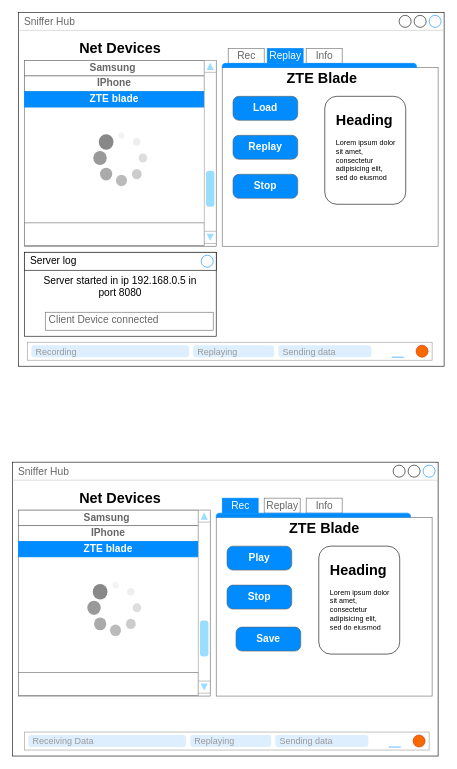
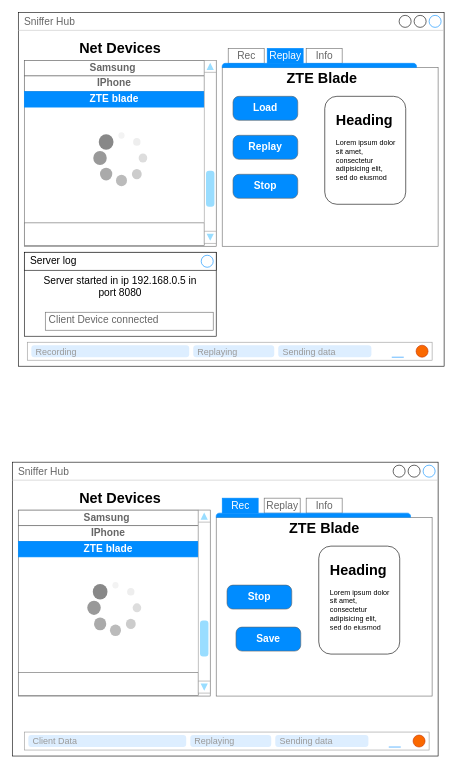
  <mxCell id="0" />
  <mxCell id="1" parent="0" />
  <mxCell id="2" value="Sniffer Hub" style="strokeWidth=1;shadow=0;dashed=0;align=center;html=1;shape=mxgraph.mockup.containers.window;align=left;verticalAlign=top;spacingLeft=8;strokeColor2=#008cff;strokeColor3=#c4c4c4;fontColor=#666666;mainText=;fontSize=17;labelBackgroundColor=none;whiteSpace=wrap;" parent="1" vertex="1"><mxGeometry x="30" y="20" width="710" height="590" as="geometry" /></mxCell>
  <mxCell id="3" value="" style="strokeWidth=1;shadow=0;dashed=0;align=center;html=1;shape=mxgraph.mockup.containers.rrect;rSize=0;strokeColor=#666666;" parent="1" vertex="1"><mxGeometry x="40" y="100" width="320" height="310" as="geometry" /></mxCell>
  <mxCell id="4" value="Samsung&amp;nbsp;" style="strokeColor=inherit;fillColor=inherit;gradientColor=inherit;strokeWidth=1;shadow=0;dashed=0;align=center;html=1;shape=mxgraph.mockup.containers.rrect;rSize=0;fontSize=17;fontColor=#666666;fontStyle=1;resizeWidth=1;whiteSpace=wrap;" parent="3" vertex="1"><mxGeometry width="300" height="26" relative="1" as="geometry" /></mxCell>
  <mxCell id="5" value="IPhone" style="strokeColor=inherit;fillColor=inherit;gradientColor=inherit;strokeWidth=1;shadow=0;dashed=0;align=center;html=1;shape=mxgraph.mockup.containers.rrect;rSize=0;fontSize=17;fontColor=#666666;fontStyle=1;resizeWidth=1;whiteSpace=wrap;" parent="3" vertex="1"><mxGeometry width="300" height="26" relative="1" as="geometry"><mxPoint y="26" as="offset" /></mxGeometry></mxCell>
  <mxCell id="6" value="ZTE blade" style="strokeWidth=1;shadow=0;dashed=0;align=center;html=1;shape=mxgraph.mockup.containers.rrect;rSize=0;fontSize=17;fontColor=#ffffff;fontStyle=1;fillColor=#008cff;strokeColor=#008cff;resizeWidth=1;whiteSpace=wrap;" parent="3" vertex="1"><mxGeometry width="300" height="26" relative="1" as="geometry"><mxPoint y="52" as="offset" /></mxGeometry></mxCell>
  <mxCell id="7" value="" style="strokeColor=inherit;fillColor=inherit;gradientColor=inherit;strokeWidth=1;shadow=0;dashed=0;align=center;html=1;shape=mxgraph.mockup.containers.rrect;rSize=0;fontSize=17;fontColor=#666666;fontStyle=1;resizeWidth=1;whiteSpace=wrap;" parent="3" vertex="1"><mxGeometry y="1" width="300" height="38" relative="1" as="geometry"><mxPoint y="-39" as="offset" /></mxGeometry></mxCell>
  <mxCell id="8" value="" style="verticalLabelPosition=bottom;shadow=0;dashed=0;align=center;html=1;verticalAlign=top;strokeWidth=1;shape=mxgraph.mockup.misc.loading_circle_1;pointerEvents=1" parent="3" vertex="1"><mxGeometry x="115" y="120" width="90" height="90" as="geometry" /></mxCell>
  <mxCell id="9" value="" style="verticalLabelPosition=bottom;shadow=0;dashed=0;align=center;html=1;verticalAlign=top;strokeWidth=1;shape=mxgraph.mockup.navigation.scrollBar;strokeColor=#999999;barPos=20;fillColor2=#99ddff;strokeColor2=none;direction=north;" parent="3" vertex="1"><mxGeometry x="300" width="20" height="305" as="geometry" /></mxCell>
  <mxCell id="10" value="&lt;h1&gt;&lt;b&gt;Net Devices&lt;/b&gt;&lt;/h1&gt;" style="text;html=1;strokeColor=none;fillColor=none;align=center;verticalAlign=middle;whiteSpace=wrap;rounded=0;" parent="1" vertex="1"><mxGeometry x="85" y="65" width="230" height="30" as="geometry" /></mxCell>
  <mxCell id="11" value="" style="strokeWidth=1;shadow=0;dashed=0;align=center;html=1;shape=mxgraph.mockup.containers.marginRect2;rectMarginTop=32;strokeColor=#666666;gradientColor=none;whiteSpace=wrap;" parent="1" vertex="1"><mxGeometry x="370" y="80" width="360" height="330" as="geometry" /></mxCell>
  <mxCell id="12" value="Rec" style="strokeColor=inherit;fillColor=inherit;gradientColor=inherit;strokeWidth=1;shadow=0;dashed=0;align=center;html=1;shape=mxgraph.mockup.containers.rrect;rSize=0;fontSize=17;fontColor=#666666;gradientColor=none;" parent="11" vertex="1"><mxGeometry width="60" height="25" relative="1" as="geometry"><mxPoint x="10" as="offset" /></mxGeometry></mxCell>
  <mxCell id="13" value="Replay" style="strokeWidth=1;shadow=0;dashed=0;align=center;html=1;shape=mxgraph.mockup.containers.rrect;rSize=0;fontSize=17;fontColor=#ffffff;strokeColor=#008cff;fillColor=#008cff;" parent="11" vertex="1"><mxGeometry width="60" height="25" relative="1" as="geometry"><mxPoint x="75" as="offset" /></mxGeometry></mxCell>
  <mxCell id="14" value="Info" style="strokeColor=inherit;fillColor=inherit;gradientColor=inherit;strokeWidth=1;shadow=0;dashed=0;align=center;html=1;shape=mxgraph.mockup.containers.rrect;rSize=0;fontSize=17;fontColor=#666666;gradientColor=none;" parent="11" vertex="1"><mxGeometry width="60" height="25" relative="1" as="geometry"><mxPoint x="140" as="offset" /></mxGeometry></mxCell>
  <mxCell id="15" value="" style="strokeWidth=1;shadow=0;dashed=0;align=center;html=1;shape=mxgraph.mockup.containers.topButton;rSize=5;strokeColor=#008cff;fillColor=#008cff;gradientColor=none;resizeWidth=1;movable=0;deletable=1;" parent="11" vertex="1"><mxGeometry width="324" height="7" relative="1" as="geometry"><mxPoint y="25" as="offset" /></mxGeometry></mxCell>
  <mxCell id="16" value="Replay" style="strokeWidth=1;shadow=0;dashed=0;align=center;html=1;shape=mxgraph.mockup.buttons.button;strokeColor=#666666;fontColor=#ffffff;mainText=;buttonStyle=round;fontSize=17;fontStyle=1;fillColor=#008cff;whiteSpace=wrap;" parent="11" vertex="1"><mxGeometry x="18" y="145" width="108" height="40" as="geometry" /></mxCell>
  <mxCell id="17" value="Stop" style="strokeWidth=1;shadow=0;dashed=0;align=center;html=1;shape=mxgraph.mockup.buttons.button;strokeColor=#666666;fontColor=#ffffff;mainText=;buttonStyle=round;fontSize=17;fontStyle=1;fillColor=#008cff;whiteSpace=wrap;" parent="11" vertex="1"><mxGeometry x="18" y="210" width="108" height="40" as="geometry" /></mxCell>
  <mxCell id="18" value="Load" style="strokeWidth=1;shadow=0;dashed=0;align=center;html=1;shape=mxgraph.mockup.buttons.button;strokeColor=#666666;fontColor=#ffffff;mainText=;buttonStyle=round;fontSize=17;fontStyle=1;fillColor=#008cff;whiteSpace=wrap;" parent="11" vertex="1"><mxGeometry x="18" y="80" width="108" height="40" as="geometry" /></mxCell>
  <mxCell id="19" value="" style="rounded=1;whiteSpace=wrap;html=1;" parent="11" vertex="1"><mxGeometry x="171" y="80" width="135" height="180" as="geometry" /></mxCell>
  <mxCell id="20" value="&lt;h1&gt;Heading&lt;/h1&gt;&lt;p&gt;Lorem ipsum dolor sit amet, consectetur adipisicing elit, sed do eiusmod tempor incididunt ut labore et dolore magna aliqua.&lt;/p&gt;" style="text;html=1;strokeColor=none;fillColor=none;spacing=5;spacingTop=-20;whiteSpace=wrap;overflow=hidden;rounded=0;" parent="11" vertex="1"><mxGeometry x="184.5" y="100" width="108" height="120" as="geometry" /></mxCell>
  <mxCell id="21" value="ZTE Blade" style="text;strokeColor=none;fillColor=none;html=1;fontSize=24;fontStyle=1;verticalAlign=middle;align=center;" vertex="1" parent="11"><mxGeometry x="116" y="30" width="100" height="40" as="geometry" /></mxCell>
  <mxCell id="22" value="Sniffer Hub" style="strokeWidth=1;shadow=0;dashed=0;align=center;html=1;shape=mxgraph.mockup.containers.window;align=left;verticalAlign=top;spacingLeft=8;strokeColor2=#008cff;strokeColor3=#c4c4c4;fontColor=#666666;mainText=;fontSize=17;labelBackgroundColor=none;whiteSpace=wrap;" parent="1" vertex="1"><mxGeometry x="20" y="770" width="710" height="490" as="geometry" /></mxCell>
  <mxCell id="23" value="" style="strokeWidth=1;shadow=0;dashed=0;align=center;html=1;shape=mxgraph.mockup.containers.rrect;rSize=0;strokeColor=#666666;" parent="1" vertex="1"><mxGeometry x="30" y="850" width="320" height="310" as="geometry" /></mxCell>
  <mxCell id="24" value="Samsung&amp;nbsp;" style="strokeColor=inherit;fillColor=inherit;gradientColor=inherit;strokeWidth=1;shadow=0;dashed=0;align=center;html=1;shape=mxgraph.mockup.containers.rrect;rSize=0;fontSize=17;fontColor=#666666;fontStyle=1;resizeWidth=1;whiteSpace=wrap;" parent="23" vertex="1"><mxGeometry width="300" height="26" relative="1" as="geometry" /></mxCell>
  <mxCell id="25" value="IPhone" style="strokeColor=inherit;fillColor=inherit;gradientColor=inherit;strokeWidth=1;shadow=0;dashed=0;align=center;html=1;shape=mxgraph.mockup.containers.rrect;rSize=0;fontSize=17;fontColor=#666666;fontStyle=1;resizeWidth=1;whiteSpace=wrap;" parent="23" vertex="1"><mxGeometry width="300" height="26" relative="1" as="geometry"><mxPoint y="26" as="offset" /></mxGeometry></mxCell>
  <mxCell id="26" value="ZTE blade" style="strokeWidth=1;shadow=0;dashed=0;align=center;html=1;shape=mxgraph.mockup.containers.rrect;rSize=0;fontSize=17;fontColor=#ffffff;fontStyle=1;fillColor=#008cff;strokeColor=#008cff;resizeWidth=1;whiteSpace=wrap;" parent="23" vertex="1"><mxGeometry width="300" height="26" relative="1" as="geometry"><mxPoint y="52" as="offset" /></mxGeometry></mxCell>
  <mxCell id="27" value="" style="strokeColor=inherit;fillColor=inherit;gradientColor=inherit;strokeWidth=1;shadow=0;dashed=0;align=center;html=1;shape=mxgraph.mockup.containers.rrect;rSize=0;fontSize=17;fontColor=#666666;fontStyle=1;resizeWidth=1;whiteSpace=wrap;" parent="23" vertex="1"><mxGeometry y="1" width="300" height="38" relative="1" as="geometry"><mxPoint y="-39" as="offset" /></mxGeometry></mxCell>
  <mxCell id="28" value="" style="verticalLabelPosition=bottom;shadow=0;dashed=0;align=center;html=1;verticalAlign=top;strokeWidth=1;shape=mxgraph.mockup.misc.loading_circle_1;pointerEvents=1" parent="23" vertex="1"><mxGeometry x="115" y="120" width="90" height="90" as="geometry" /></mxCell>
  <mxCell id="29" value="" style="verticalLabelPosition=bottom;shadow=0;dashed=0;align=center;html=1;verticalAlign=top;strokeWidth=1;shape=mxgraph.mockup.navigation.scrollBar;strokeColor=#999999;barPos=20;fillColor2=#99ddff;strokeColor2=none;direction=north;" parent="23" vertex="1"><mxGeometry x="300" width="20" height="305" as="geometry" /></mxCell>
  <mxCell id="30" value="&lt;h1&gt;&lt;b&gt;Net Devices&lt;/b&gt;&lt;/h1&gt;" style="text;html=1;strokeColor=none;fillColor=none;align=center;verticalAlign=middle;whiteSpace=wrap;rounded=0;" parent="1" vertex="1"><mxGeometry x="85" y="815" width="230" height="30" as="geometry" /></mxCell>
  <mxCell id="31" value="" style="strokeWidth=1;shadow=0;dashed=0;align=center;html=1;shape=mxgraph.mockup.containers.marginRect2;rectMarginTop=32;strokeColor=#666666;gradientColor=none;whiteSpace=wrap;" parent="1" vertex="1"><mxGeometry x="360" y="830" width="360" height="330" as="geometry" /></mxCell>
  <mxCell id="32" value="Replay" style="strokeColor=inherit;fillColor=inherit;gradientColor=inherit;strokeWidth=1;shadow=0;dashed=0;align=center;html=1;shape=mxgraph.mockup.containers.rrect;rSize=0;fontSize=17;fontColor=#666666;gradientColor=none;" parent="31" vertex="1"><mxGeometry width="60" height="25" relative="1" as="geometry"><mxPoint x="80" as="offset" /></mxGeometry></mxCell>
  <mxCell id="33" value="Rec" style="strokeWidth=1;shadow=0;dashed=0;align=center;html=1;shape=mxgraph.mockup.containers.rrect;rSize=0;fontSize=17;fontColor=#ffffff;strokeColor=#008cff;fillColor=#008cff;" parent="31" vertex="1"><mxGeometry width="60" height="25" relative="1" as="geometry"><mxPoint x="10" as="offset" /></mxGeometry></mxCell>
  <mxCell id="34" value="Info" style="strokeColor=inherit;fillColor=inherit;gradientColor=inherit;strokeWidth=1;shadow=0;dashed=0;align=center;html=1;shape=mxgraph.mockup.containers.rrect;rSize=0;fontSize=17;fontColor=#666666;gradientColor=none;" parent="31" vertex="1"><mxGeometry width="60" height="25" relative="1" as="geometry"><mxPoint x="150" as="offset" /></mxGeometry></mxCell>
  <mxCell id="35" value="" style="strokeWidth=1;shadow=0;dashed=0;align=center;html=1;shape=mxgraph.mockup.containers.topButton;rSize=5;strokeColor=#008cff;fillColor=#008cff;gradientColor=none;resizeWidth=1;movable=0;deletable=1;" parent="31" vertex="1"><mxGeometry width="324" height="7" relative="1" as="geometry"><mxPoint y="25" as="offset" /></mxGeometry></mxCell>
  <mxCell id="36" value="Stop" style="strokeWidth=1;shadow=0;dashed=0;align=center;html=1;shape=mxgraph.mockup.buttons.button;strokeColor=#666666;fontColor=#ffffff;mainText=;buttonStyle=round;fontSize=17;fontStyle=1;fillColor=#008cff;whiteSpace=wrap;" parent="31" vertex="1"><mxGeometry x="18" y="145" width="108" height="40" as="geometry" /></mxCell>
  <mxCell id="37" value="Save" style="strokeWidth=1;shadow=0;dashed=0;align=center;html=1;shape=mxgraph.mockup.buttons.button;strokeColor=#666666;fontColor=#ffffff;mainText=;buttonStyle=round;fontSize=17;fontStyle=1;fillColor=#008cff;whiteSpace=wrap;" parent="31" vertex="1"><mxGeometry x="33" y="215" width="108" height="40" as="geometry" /></mxCell>
- <mxCell id="38" value="Play" style="strokeWidth=1;shadow=0;dashed=0;align=center;html=1;shape=mxgraph.mockup.buttons.button;strokeColor=#666666;fontColor=#ffffff;mainText=;buttonStyle=round;fontSize=17;fontStyle=1;fillColor=#008cff;whiteSpace=wrap;" parent="31" vertex="1"><mxGeometry x="18" y="80" width="108" height="40" as="geometry" /></mxCell>
  <mxCell id="39" value="" style="rounded=1;whiteSpace=wrap;html=1;" parent="31" vertex="1"><mxGeometry x="171" y="80" width="135" height="180" as="geometry" /></mxCell>
  <mxCell id="40" value="&lt;h1&gt;Heading&lt;/h1&gt;&lt;p&gt;Lorem ipsum dolor sit amet, consectetur adipisicing elit, sed do eiusmod tempor incididunt ut labore et dolore magna aliqua.&lt;/p&gt;" style="text;html=1;strokeColor=none;fillColor=none;spacing=5;spacingTop=-20;whiteSpace=wrap;overflow=hidden;rounded=0;" parent="31" vertex="1"><mxGeometry x="184.5" y="100" width="108" height="120" as="geometry" /></mxCell>
  <mxCell id="41" value="ZTE Blade" style="text;strokeColor=none;fillColor=none;html=1;fontSize=24;fontStyle=1;verticalAlign=middle;align=center;" vertex="1" parent="31"><mxGeometry x="130" y="30" width="100" height="40" as="geometry" /></mxCell>
  <mxCell id="42" value="" style="strokeWidth=1;shadow=0;dashed=0;align=center;html=1;shape=mxgraph.mockup.misc.rrect;rSize=0;strokeColor=#999999;fillColor=#ffffff;" parent="1" vertex="1"><mxGeometry x="45" y="570" width="675" height="30" as="geometry" /></mxCell>
  <mxCell id="43" value="Recording" style="strokeWidth=1;shadow=0;dashed=0;align=center;html=1;shape=mxgraph.mockup.misc.rrect;rSize=5;strokeColor=none;fontSize=15;fontColor=#999999;fillColor=#ddeeff;align=left;spacingLeft=5;whiteSpace=wrap;" parent="42" vertex="1"><mxGeometry x="6.75" y="5" width="263.25" height="20" as="geometry" /></mxCell>
  <mxCell id="44" value="Replaying" style="strokeWidth=1;shadow=0;dashed=0;align=center;html=1;shape=mxgraph.mockup.misc.rrect;rSize=5;strokeColor=none;fontSize=15;fontColor=#999999;fillColor=#ddeeff;align=left;spacingLeft=5;whiteSpace=wrap;" parent="42" vertex="1"><mxGeometry x="276.75" y="5" width="135" height="20" as="geometry" /></mxCell>
  <mxCell id="45" value="Sending data" style="strokeWidth=1;shadow=0;dashed=0;align=center;html=1;shape=mxgraph.mockup.misc.rrect;rSize=5;strokeColor=none;fontSize=15;fontColor=#999999;fillColor=#ddeeff;align=left;spacingLeft=5;whiteSpace=wrap;" parent="42" vertex="1"><mxGeometry x="418.5" y="5" width="155.25" height="20" as="geometry" /></mxCell>
  <mxCell id="46" value="" style="strokeWidth=1;shadow=0;dashed=0;align=center;html=1;shape=mxgraph.mockup.misc.anchor;" parent="42" vertex="1"><mxGeometry x="668.25" y="15" as="geometry" /></mxCell>
  <mxCell id="47" value="" style="shape=ellipse;fillColor=#fa6800;strokeColor=#C73500;resizable=0;html=1;fontColor=#000000;direction=south;" parent="46" vertex="1"><mxGeometry x="-20" y="-10" width="20" height="20" as="geometry" /></mxCell>
  <mxCell id="48" value="" style="strokeWidth=1;shadow=0;dashed=0;align=center;html=1;shape=mxgraph.mockup.misc.anchor;" parent="42" vertex="1"><mxGeometry x="627.75" y="15" as="geometry" /></mxCell>
  <mxCell id="49" value="" style="shape=line;strokeColor=#008cff;resizable=0;" parent="48" vertex="1"><mxGeometry x="-20" y="5" width="20" height="10" as="geometry" /></mxCell>
  <mxCell id="50" value="" style="strokeWidth=1;shadow=0;dashed=0;align=center;html=1;shape=mxgraph.mockup.misc.rrect;rSize=0;strokeColor=#999999;fillColor=#ffffff;" parent="1" vertex="1"><mxGeometry x="40" y="1220" width="675" height="30" as="geometry" /></mxCell>
- <mxCell id="51" value="Receiving Data" style="strokeWidth=1;shadow=0;dashed=0;align=center;html=1;shape=mxgraph.mockup.misc.rrect;rSize=5;strokeColor=none;fontSize=15;fontColor=#999999;fillColor=#ddeeff;align=left;spacingLeft=5;whiteSpace=wrap;" parent="50" vertex="1"><mxGeometry x="6.75" y="5" width="263.25" height="20" as="geometry" /></mxCell>
+ <mxCell id="51" value="Client Data" style="strokeWidth=1;shadow=0;dashed=0;align=center;html=1;shape=mxgraph.mockup.misc.rrect;rSize=5;strokeColor=none;fontSize=15;fontColor=#999999;fillColor=#ddeeff;align=left;spacingLeft=5;whiteSpace=wrap;" parent="50" vertex="1"><mxGeometry x="6.75" y="5" width="263.25" height="20" as="geometry" /></mxCell>
  <mxCell id="52" value="Replaying" style="strokeWidth=1;shadow=0;dashed=0;align=center;html=1;shape=mxgraph.mockup.misc.rrect;rSize=5;strokeColor=none;fontSize=15;fontColor=#999999;fillColor=#ddeeff;align=left;spacingLeft=5;whiteSpace=wrap;" parent="50" vertex="1"><mxGeometry x="276.75" y="5" width="135" height="20" as="geometry" /></mxCell>
  <mxCell id="53" value="Sending data" style="strokeWidth=1;shadow=0;dashed=0;align=center;html=1;shape=mxgraph.mockup.misc.rrect;rSize=5;strokeColor=none;fontSize=15;fontColor=#999999;fillColor=#ddeeff;align=left;spacingLeft=5;whiteSpace=wrap;" parent="50" vertex="1"><mxGeometry x="418.5" y="5" width="155.25" height="20" as="geometry" /></mxCell>
  <mxCell id="54" value="" style="strokeWidth=1;shadow=0;dashed=0;align=center;html=1;shape=mxgraph.mockup.misc.anchor;" parent="50" vertex="1"><mxGeometry x="668.25" y="15" as="geometry" /></mxCell>
  <mxCell id="55" value="" style="shape=ellipse;fillColor=#fa6800;strokeColor=#C73500;resizable=0;html=1;fontColor=#000000;direction=south;" parent="54" vertex="1"><mxGeometry x="-20" y="-10" width="20" height="20" as="geometry" /></mxCell>
  <mxCell id="56" value="" style="strokeWidth=1;shadow=0;dashed=0;align=center;html=1;shape=mxgraph.mockup.misc.anchor;" parent="50" vertex="1"><mxGeometry x="627.75" y="15" as="geometry" /></mxCell>
  <mxCell id="57" value="" style="shape=line;strokeColor=#008cff;resizable=0;" parent="56" vertex="1"><mxGeometry x="-20" y="5" width="20" height="10" as="geometry" /></mxCell>
  <mxCell id="58" value="Server started in ip 192.168.0.5 in &lt;br&gt;port 8080" style="strokeWidth=1;shadow=0;dashed=0;align=center;html=1;shape=mxgraph.mockup.containers.rrect;rSize=0;fontSize=17;verticalAlign=top;whiteSpace=wrap;spacingTop=32;" vertex="1" parent="1"><mxGeometry x="40" y="420" width="320" height="140" as="geometry" /></mxCell>
  <mxCell id="59" value="Server log" style="strokeWidth=1;shadow=0;dashed=0;align=center;html=1;shape=mxgraph.mockup.containers.rrect;rSize=0;fontSize=17;align=left;spacingLeft=8;resizeWidth=1;whiteSpace=wrap;" vertex="1" parent="58"><mxGeometry width="320" height="30" relative="1" as="geometry" /></mxCell>
  <mxCell id="60" value="" style="shape=ellipse;strokeColor=#008cff;resizable=0;fillColor=none;html=1;" vertex="1" parent="59"><mxGeometry x="1" y="0.5" width="20" height="20" relative="1" as="geometry"><mxPoint x="-25" y="-10" as="offset" /></mxGeometry></mxCell>
  <mxCell id="61" value="Client Device connected" style="strokeWidth=1;shadow=0;dashed=0;align=center;html=1;shape=mxgraph.mockup.text.textBox;fontColor=#666666;align=left;fontSize=17;spacingLeft=4;spacingTop=-3;whiteSpace=wrap;strokeColor=#666666;mainText=" vertex="1" parent="58"><mxGeometry x="35" y="100" width="280" height="30" as="geometry" /></mxCell>
